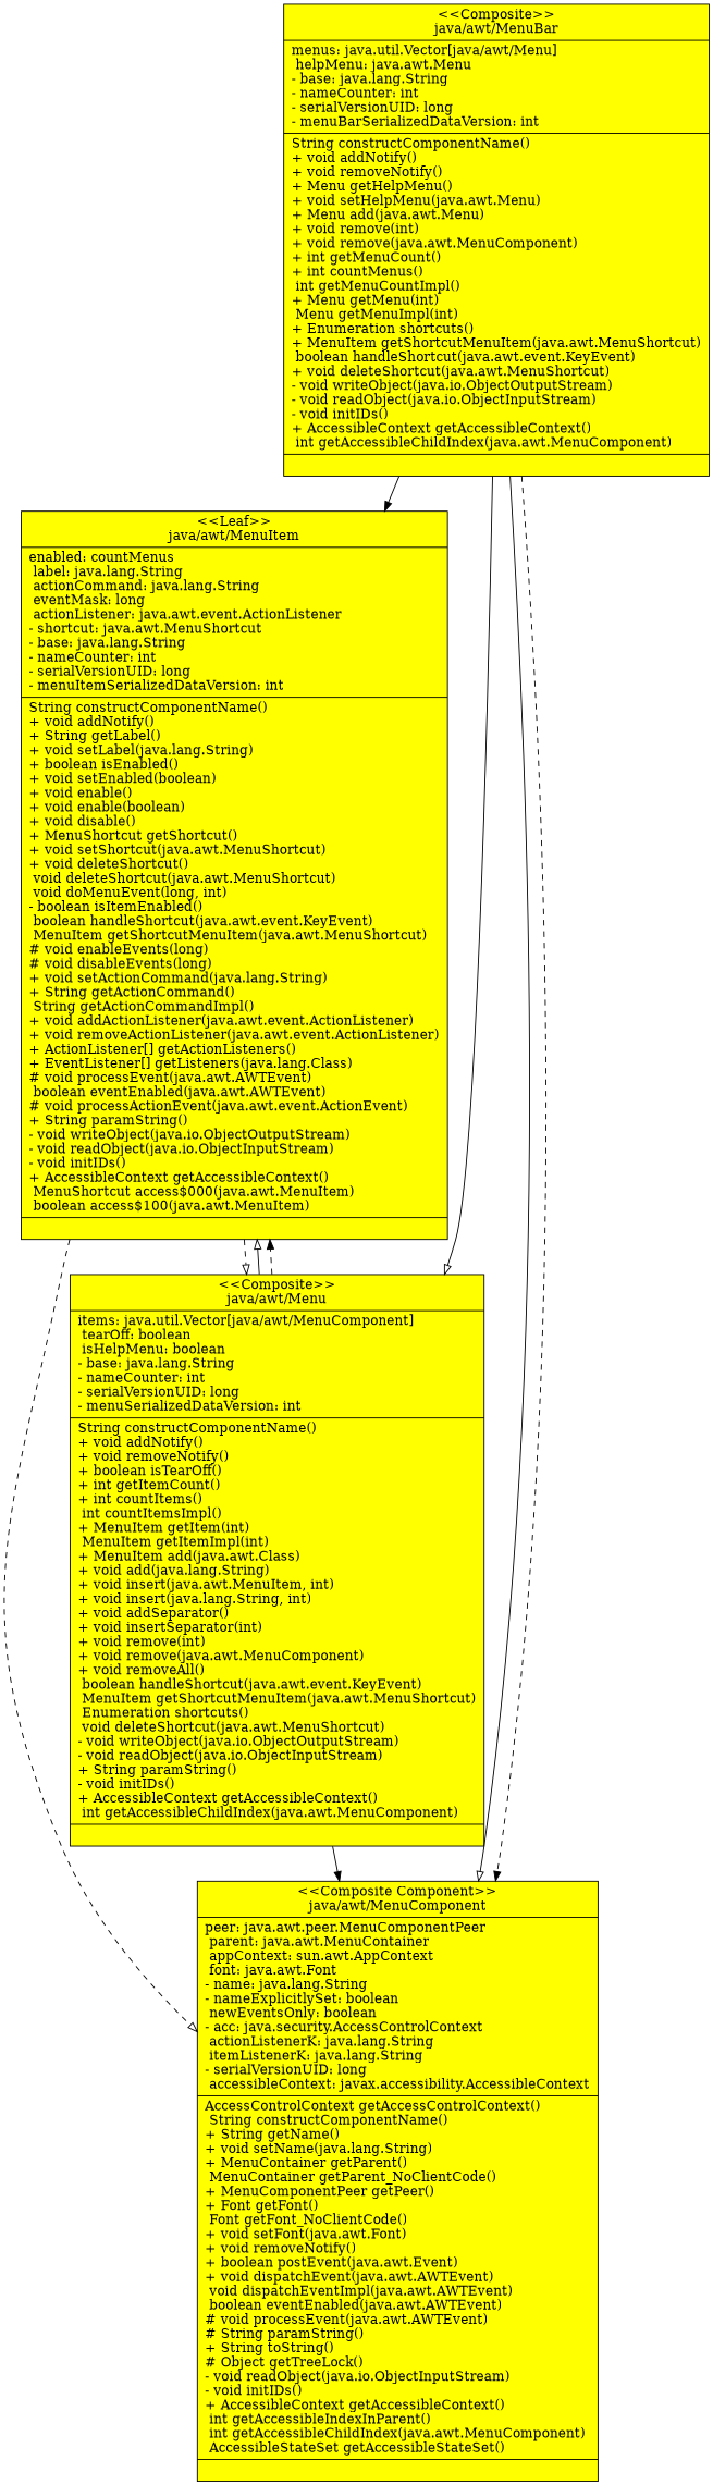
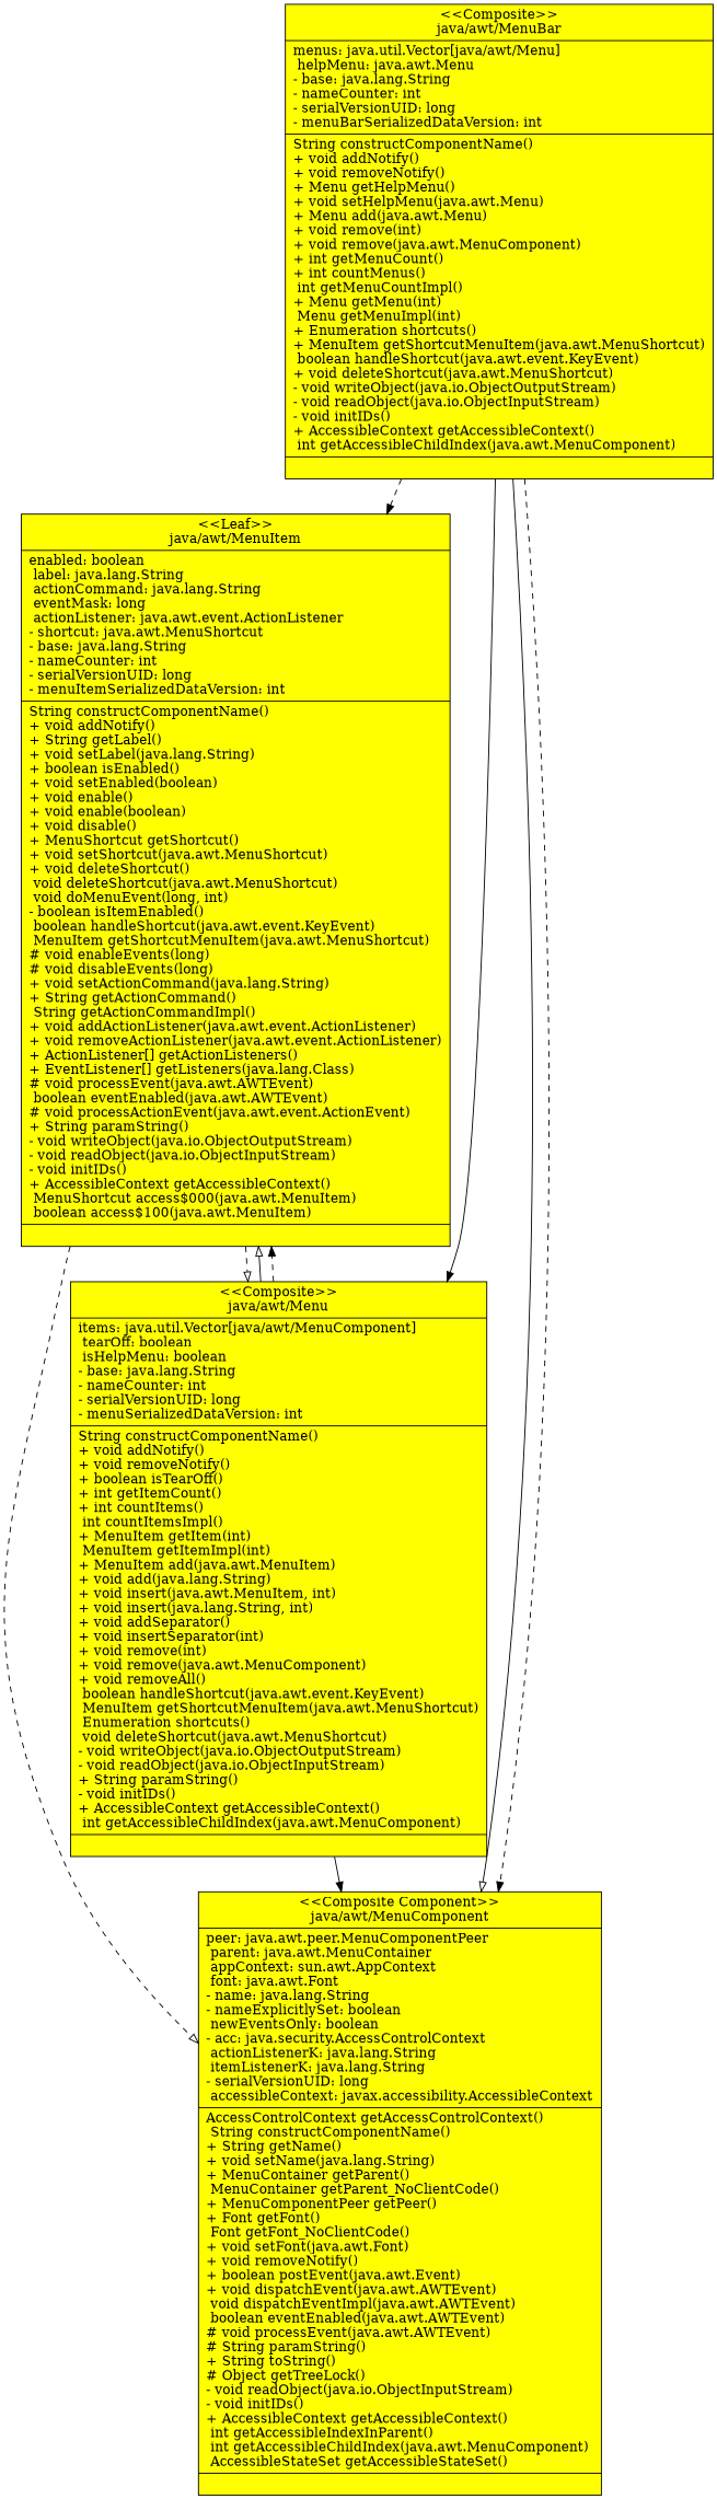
  digraph {
    node [fillcolor=yellow shape=record style=filled]
    edge [arrowhead=normal style=dashed]
-   n1 [label="{\<\<Leaf\>\>\njava/awt/MenuItem|  enabled: countMenus\l  label: java.lang.String\l  actionCommand: java.lang.String\l  eventMask: long\l  actionListener: java.awt.event.ActionListener\l- shortcut: java.awt.MenuShortcut\l- base: java.lang.String\l- nameCounter: int\l- serialVersionUID: long\l- menuItemSerializedDataVersion: int\l|  String constructComponentName()\l+ void addNotify()\l+ String getLabel()\l+ void setLabel(java.lang.String)\l+ boolean isEnabled()\l+ void setEnabled(boolean)\l+ void enable()\l+ void enable(boolean)\l+ void disable()\l+ MenuShortcut getShortcut()\l+ void setShortcut(java.awt.MenuShortcut)\l+ void deleteShortcut()\l  void deleteShortcut(java.awt.MenuShortcut)\l  void doMenuEvent(long, int)\l- boolean isItemEnabled()\l  boolean handleShortcut(java.awt.event.KeyEvent)\l  MenuItem getShortcutMenuItem(java.awt.MenuShortcut)\l# void enableEvents(long)\l# void disableEvents(long)\l+ void setActionCommand(java.lang.String)\l+ String getActionCommand()\l  String getActionCommandImpl()\l+ void addActionListener(java.awt.event.ActionListener)\l+ void removeActionListener(java.awt.event.ActionListener)\l+ ActionListener[] getActionListeners()\l+ EventListener[] getListeners(java.lang.Class)\l# void processEvent(java.awt.AWTEvent)\l  boolean eventEnabled(java.awt.AWTEvent)\l# void processActionEvent(java.awt.event.ActionEvent)\l+ String paramString()\l- void writeObject(java.io.ObjectOutputStream)\l- void readObject(java.io.ObjectInputStream)\l- void initIDs()\l+ AccessibleContext getAccessibleContext()\l  MenuShortcut access$000(java.awt.MenuItem)\l  boolean access$100(java.awt.MenuItem)\l|}"]
+   n1 [label="{\<\<Leaf\>\>\njava/awt/MenuItem|  enabled: boolean\l  label: java.lang.String\l  actionCommand: java.lang.String\l  eventMask: long\l  actionListener: java.awt.event.ActionListener\l- shortcut: java.awt.MenuShortcut\l- base: java.lang.String\l- nameCounter: int\l- serialVersionUID: long\l- menuItemSerializedDataVersion: int\l|  String constructComponentName()\l+ void addNotify()\l+ String getLabel()\l+ void setLabel(java.lang.String)\l+ boolean isEnabled()\l+ void setEnabled(boolean)\l+ void enable()\l+ void enable(boolean)\l+ void disable()\l+ MenuShortcut getShortcut()\l+ void setShortcut(java.awt.MenuShortcut)\l+ void deleteShortcut()\l  void deleteShortcut(java.awt.MenuShortcut)\l  void doMenuEvent(long, int)\l- boolean isItemEnabled()\l  boolean handleShortcut(java.awt.event.KeyEvent)\l  MenuItem getShortcutMenuItem(java.awt.MenuShortcut)\l# void enableEvents(long)\l# void disableEvents(long)\l+ void setActionCommand(java.lang.String)\l+ String getActionCommand()\l  String getActionCommandImpl()\l+ void addActionListener(java.awt.event.ActionListener)\l+ void removeActionListener(java.awt.event.ActionListener)\l+ ActionListener[] getActionListeners()\l+ EventListener[] getListeners(java.lang.Class)\l# void processEvent(java.awt.AWTEvent)\l  boolean eventEnabled(java.awt.AWTEvent)\l# void processActionEvent(java.awt.event.ActionEvent)\l+ String paramString()\l- void writeObject(java.io.ObjectOutputStream)\l- void readObject(java.io.ObjectInputStream)\l- void initIDs()\l+ AccessibleContext getAccessibleContext()\l  MenuShortcut access$000(java.awt.MenuItem)\l  boolean access$100(java.awt.MenuItem)\l|}"]
    n2 [label="{\<\<Composite Component\>\>\njava/awt/MenuComponent|  peer: java.awt.peer.MenuComponentPeer\l  parent: java.awt.MenuContainer\l  appContext: sun.awt.AppContext\l  font: java.awt.Font\l- name: java.lang.String\l- nameExplicitlySet: boolean\l  newEventsOnly: boolean\l- acc: java.security.AccessControlContext\l  actionListenerK: java.lang.String\l  itemListenerK: java.lang.String\l- serialVersionUID: long\l  accessibleContext: javax.accessibility.AccessibleContext\l|  AccessControlContext getAccessControlContext()\l  String constructComponentName()\l+ String getName()\l+ void setName(java.lang.String)\l+ MenuContainer getParent()\l  MenuContainer getParent_NoClientCode()\l+ MenuComponentPeer getPeer()\l+ Font getFont()\l  Font getFont_NoClientCode()\l+ void setFont(java.awt.Font)\l+ void removeNotify()\l+ boolean postEvent(java.awt.Event)\l+ void dispatchEvent(java.awt.AWTEvent)\l  void dispatchEventImpl(java.awt.AWTEvent)\l  boolean eventEnabled(java.awt.AWTEvent)\l# void processEvent(java.awt.AWTEvent)\l# String paramString()\l+ String toString()\l# Object getTreeLock()\l- void readObject(java.io.ObjectInputStream)\l- void initIDs()\l+ AccessibleContext getAccessibleContext()\l  int getAccessibleIndexInParent()\l  int getAccessibleChildIndex(java.awt.MenuComponent)\l  AccessibleStateSet getAccessibleStateSet()\l|}"]
-   n3 [label="{\<\<Composite\>\>\njava/awt/Menu|  items: java.util.Vector[java/awt/MenuComponent]\l  tearOff: boolean\l  isHelpMenu: boolean\l- base: java.lang.String\l- nameCounter: int\l- serialVersionUID: long\l- menuSerializedDataVersion: int\l|  String constructComponentName()\l+ void addNotify()\l+ void removeNotify()\l+ boolean isTearOff()\l+ int getItemCount()\l+ int countItems()\l  int countItemsImpl()\l+ MenuItem getItem(int)\l  MenuItem getItemImpl(int)\l+ MenuItem add(java.awt.Class)\l+ void add(java.lang.String)\l+ void insert(java.awt.MenuItem, int)\l+ void insert(java.lang.String, int)\l+ void addSeparator()\l+ void insertSeparator(int)\l+ void remove(int)\l+ void remove(java.awt.MenuComponent)\l+ void removeAll()\l  boolean handleShortcut(java.awt.event.KeyEvent)\l  MenuItem getShortcutMenuItem(java.awt.MenuShortcut)\l  Enumeration shortcuts()\l  void deleteShortcut(java.awt.MenuShortcut)\l- void writeObject(java.io.ObjectOutputStream)\l- void readObject(java.io.ObjectInputStream)\l+ String paramString()\l- void initIDs()\l+ AccessibleContext getAccessibleContext()\l  int getAccessibleChildIndex(java.awt.MenuComponent)\l|}"]
+   n3 [label="{\<\<Composite\>\>\njava/awt/Menu|  items: java.util.Vector[java/awt/MenuComponent]\l  tearOff: boolean\l  isHelpMenu: boolean\l- base: java.lang.String\l- nameCounter: int\l- serialVersionUID: long\l- menuSerializedDataVersion: int\l|  String constructComponentName()\l+ void addNotify()\l+ void removeNotify()\l+ boolean isTearOff()\l+ int getItemCount()\l+ int countItems()\l  int countItemsImpl()\l+ MenuItem getItem(int)\l  MenuItem getItemImpl(int)\l+ MenuItem add(java.awt.MenuItem)\l+ void add(java.lang.String)\l+ void insert(java.awt.MenuItem, int)\l+ void insert(java.lang.String, int)\l+ void addSeparator()\l+ void insertSeparator(int)\l+ void remove(int)\l+ void remove(java.awt.MenuComponent)\l+ void removeAll()\l  boolean handleShortcut(java.awt.event.KeyEvent)\l  MenuItem getShortcutMenuItem(java.awt.MenuShortcut)\l  Enumeration shortcuts()\l  void deleteShortcut(java.awt.MenuShortcut)\l- void writeObject(java.io.ObjectOutputStream)\l- void readObject(java.io.ObjectInputStream)\l+ String paramString()\l- void initIDs()\l+ AccessibleContext getAccessibleContext()\l  int getAccessibleChildIndex(java.awt.MenuComponent)\l|}"]
    n4 [label="{\<\<Composite\>\>\njava/awt/MenuBar|  menus: java.util.Vector[java/awt/Menu]\l  helpMenu: java.awt.Menu\l- base: java.lang.String\l- nameCounter: int\l- serialVersionUID: long\l- menuBarSerializedDataVersion: int\l|  String constructComponentName()\l+ void addNotify()\l+ void removeNotify()\l+ Menu getHelpMenu()\l+ void setHelpMenu(java.awt.Menu)\l+ Menu add(java.awt.Menu)\l+ void remove(int)\l+ void remove(java.awt.MenuComponent)\l+ int getMenuCount()\l+ int countMenus()\l  int getMenuCountImpl()\l+ Menu getMenu(int)\l  Menu getMenuImpl(int)\l+ Enumeration shortcuts()\l+ MenuItem getShortcutMenuItem(java.awt.MenuShortcut)\l  boolean handleShortcut(java.awt.event.KeyEvent)\l+ void deleteShortcut(java.awt.MenuShortcut)\l- void writeObject(java.io.ObjectOutputStream)\l- void readObject(java.io.ObjectInputStream)\l- void initIDs()\l+ AccessibleContext getAccessibleContext()\l  int getAccessibleChildIndex(java.awt.MenuComponent)\l|}"]
    n1 -> n2 [arrowhead=empty]
    n1 -> n3 [arrowhead=empty]
    n3 -> n1 [arrowhead=empty style=""]
    n3 -> n1
    n3 -> n2 [style=solid]
-   n4 -> n1 [style=solid]
+   n4 -> n1
    n4 -> n2 [arrowhead=empty style=""]
    n4 -> n2
-   n4 -> n3 [arrowhead=empty style=solid]
+   n4 -> n3 [style=solid]
  }
